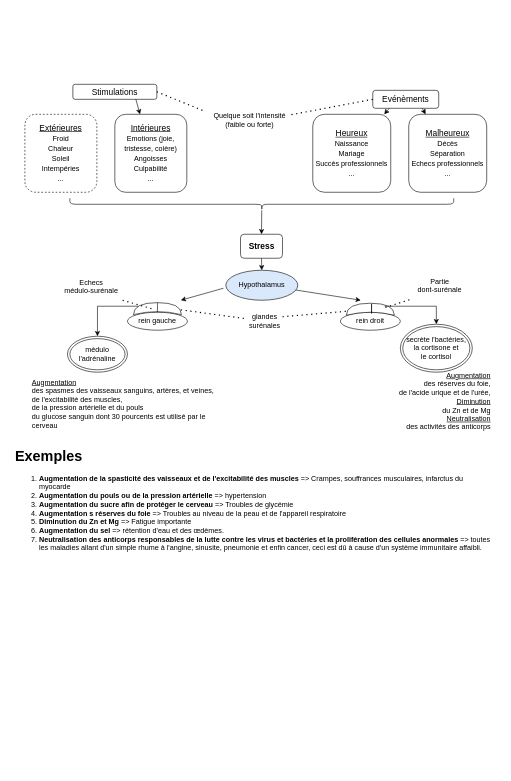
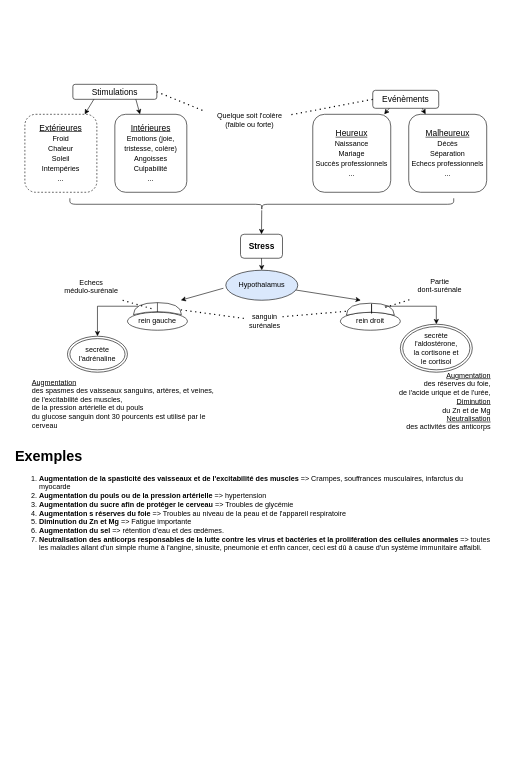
  <mxCell id="0" />
  <mxCell id="1" parent="0" />
  <mxCell id="2" value="&lt;font style=&quot;font-size: 14px;&quot;&gt;&lt;b&gt;Stress&lt;/b&gt;&lt;/font&gt;" style="rounded=1;whiteSpace=wrap;html=1;" vertex="1" parent="1"><mxGeometry x="400.5" y="390" width="70" height="40" as="geometry" /></mxCell>
  <mxCell id="3" value="Stimulations" style="rounded=1;whiteSpace=wrap;html=1;fontSize=14;" vertex="1" parent="1"><mxGeometry x="121" y="140" width="140" height="25" as="geometry" /></mxCell>
  <mxCell id="4" value="&lt;div&gt;&lt;u&gt;Extérieures&lt;/u&gt;&lt;/div&gt;&lt;div&gt;&lt;font style=&quot;font-size: 12px;&quot;&gt;Froid&lt;/font&gt;&lt;/div&gt;&lt;div&gt;&lt;font style=&quot;font-size: 12px;&quot;&gt;Chaleur&lt;/font&gt;&lt;/div&gt;&lt;div&gt;&lt;font style=&quot;font-size: 12px;&quot;&gt;Soleil&lt;/font&gt;&lt;/div&gt;&lt;div&gt;&lt;font style=&quot;font-size: 12px;&quot;&gt;Intempéries&lt;/font&gt;&lt;/div&gt;&lt;div&gt;&lt;font style=&quot;font-size: 12px;&quot;&gt;...&lt;br&gt;&lt;/font&gt;&lt;/div&gt;" style="rounded=1;whiteSpace=wrap;html=1;fontSize=14;dashed=1;" vertex="1" parent="1"><mxGeometry x="41" y="190" width="120" height="130" as="geometry" /></mxCell>
  <mxCell id="5" value="&lt;div&gt;&lt;u&gt;Intérieures&lt;/u&gt;&lt;/div&gt;&lt;div&gt;&lt;font style=&quot;font-size: 12px;&quot;&gt;Emotions (joie, tristesse, colère)&lt;br&gt;&lt;/font&gt;&lt;/div&gt;&lt;div&gt;&lt;font style=&quot;font-size: 12px;&quot;&gt;Angoisses&lt;br&gt;&lt;/font&gt;&lt;/div&gt;&lt;div&gt;&lt;font style=&quot;font-size: 12px;&quot;&gt;Culpabilité&lt;/font&gt;&lt;/div&gt;&lt;div&gt;&lt;font style=&quot;font-size: 12px;&quot;&gt;...&lt;/font&gt;&lt;/div&gt;" style="rounded=1;whiteSpace=wrap;html=1;fontSize=14;" vertex="1" parent="1"><mxGeometry x="191" y="190" width="120" height="130" as="geometry" /></mxCell>
+ <mxCell id="6" value="" style="endArrow=classic;html=1;rounded=0;fontSize=12;exitX=0.25;exitY=1;exitDx=0;exitDy=0;" edge="1" parent="1" source="3" target="4"><mxGeometry width="50" height="50" relative="1" as="geometry"><mxPoint x="401" y="640" as="sourcePoint" /><mxPoint x="451" y="590" as="targetPoint" /></mxGeometry></mxCell>
  <mxCell id="7" value="" style="endArrow=classic;html=1;rounded=0;fontSize=12;exitX=0.75;exitY=1;exitDx=0;exitDy=0;" edge="1" parent="1" source="3" target="5"><mxGeometry width="50" height="50" relative="1" as="geometry"><mxPoint x="401" y="640" as="sourcePoint" /><mxPoint x="451" y="590" as="targetPoint" /></mxGeometry></mxCell>
  <mxCell id="8" value="Evénèments" style="rounded=1;whiteSpace=wrap;html=1;fontSize=14;" vertex="1" parent="1"><mxGeometry x="621" y="150" width="110" height="30" as="geometry" /></mxCell>
  <mxCell id="9" value="&lt;div&gt;&lt;u&gt;Heureux&lt;/u&gt;&lt;/div&gt;&lt;font style=&quot;font-size: 12px;&quot;&gt;Naissance&lt;/font&gt;&lt;br&gt;&lt;div&gt;&lt;font style=&quot;font-size: 12px;&quot;&gt;Mariage&lt;/font&gt;&lt;/div&gt;&lt;div&gt;&lt;font style=&quot;font-size: 12px;&quot;&gt;Succès professionnels&lt;/font&gt;&lt;/div&gt;&lt;div&gt;&lt;font style=&quot;font-size: 12px;&quot;&gt;...&lt;br&gt;&lt;/font&gt;&lt;/div&gt;" style="rounded=1;whiteSpace=wrap;html=1;fontSize=14;" vertex="1" parent="1"><mxGeometry x="521" y="190" width="130" height="130" as="geometry" /></mxCell>
  <mxCell id="10" value="&lt;div&gt;&lt;u&gt;Malheureux&lt;/u&gt;&lt;/div&gt;&lt;div&gt;&lt;font style=&quot;font-size: 12px;&quot;&gt;Décès&lt;/font&gt;&lt;/div&gt;&lt;div&gt;&lt;font style=&quot;font-size: 12px;&quot;&gt;Séparation&lt;/font&gt;&lt;/div&gt;&lt;div&gt;&lt;font style=&quot;font-size: 12px;&quot;&gt;Echecs professionnels&lt;br&gt;&lt;/font&gt;&lt;/div&gt;&lt;div&gt;&lt;font style=&quot;font-size: 12px;&quot;&gt;...&lt;/font&gt;&lt;/div&gt;" style="rounded=1;whiteSpace=wrap;html=1;fontSize=14;" vertex="1" parent="1"><mxGeometry x="681" y="190" width="130" height="130" as="geometry" /></mxCell>
  <mxCell id="11" value="" style="endArrow=classic;html=1;rounded=0;fontSize=12;exitX=0.25;exitY=1;exitDx=0;exitDy=0;" edge="1" parent="1" source="8" target="9"><mxGeometry width="50" height="50" relative="1" as="geometry"><mxPoint x="891" y="640" as="sourcePoint" /><mxPoint x="941" y="590" as="targetPoint" /></mxGeometry></mxCell>
  <mxCell id="12" value="" style="endArrow=classic;html=1;rounded=0;fontSize=12;exitX=0.75;exitY=1;exitDx=0;exitDy=0;" edge="1" parent="1" source="8" target="10"><mxGeometry width="50" height="50" relative="1" as="geometry"><mxPoint x="891" y="640" as="sourcePoint" /><mxPoint x="941" y="590" as="targetPoint" /></mxGeometry></mxCell>
  <mxCell id="13" value="" style="shape=curlyBracket;whiteSpace=wrap;html=1;rounded=1;flipH=1;fontSize=12;rotation=90;" vertex="1" parent="1"><mxGeometry x="426" y="20" width="20" height="640" as="geometry" /></mxCell>
  <mxCell id="14" value="" style="endArrow=classic;html=1;rounded=0;fontSize=12;entryX=0.5;entryY=0;entryDx=0;entryDy=0;" edge="1" parent="1" source="13" target="2"><mxGeometry width="50" height="50" relative="1" as="geometry"><mxPoint x="636" y="350" as="sourcePoint" /><mxPoint x="461" y="400" as="targetPoint" /></mxGeometry></mxCell>
  <mxCell id="15" value="" style="endArrow=none;dashed=1;html=1;dashPattern=1 3;strokeWidth=2;rounded=0;fontSize=12;entryX=0;entryY=0.5;entryDx=0;entryDy=0;entryPerimeter=0;exitX=1;exitY=0.5;exitDx=0;exitDy=0;" edge="1" parent="1" source="3"><mxGeometry width="50" height="50" relative="1" as="geometry"><mxPoint x="411" y="630" as="sourcePoint" /><mxPoint x="341" y="185" as="targetPoint" /></mxGeometry></mxCell>
  <mxCell id="16" value="" style="endArrow=none;dashed=1;html=1;dashPattern=1 3;strokeWidth=2;rounded=0;fontSize=12;entryX=0;entryY=0.5;entryDx=0;entryDy=0;exitX=1.031;exitY=0.58;exitDx=0;exitDy=0;exitPerimeter=0;" edge="1" parent="1" target="8"><mxGeometry width="50" height="50" relative="1" as="geometry"><mxPoint x="485.34" y="190.6" as="sourcePoint" /><mxPoint x="461" y="580" as="targetPoint" /></mxGeometry></mxCell>
  <mxCell id="17" value="Hypothalamus" style="ellipse;whiteSpace=wrap;html=1;fontSize=12;fillColor=#dae8fc;" vertex="1" parent="1"><mxGeometry x="376" y="450" width="120" height="50" as="geometry" /></mxCell>
  <mxCell id="18" value="" style="endArrow=classic;html=1;rounded=0;fontSize=12;exitX=0.5;exitY=1;exitDx=0;exitDy=0;entryX=0.5;entryY=0;entryDx=0;entryDy=0;" edge="1" parent="1" source="2" target="17"><mxGeometry width="50" height="50" relative="1" as="geometry"><mxPoint x="422" y="630" as="sourcePoint" /><mxPoint x="472" y="580" as="targetPoint" /></mxGeometry></mxCell>
  <mxCell id="19" value="rein gauche" style="ellipse;whiteSpace=wrap;html=1;fontSize=12;" vertex="1" parent="1"><mxGeometry x="212" y="520" width="100" height="30" as="geometry" /></mxCell>
  <mxCell id="20" value="" style="shape=xor;whiteSpace=wrap;html=1;fontSize=12;rotation=-90;" vertex="1" parent="1"><mxGeometry x="252" y="474" width="20" height="80" as="geometry" /></mxCell>
  <mxCell id="21" value="" style="endArrow=none;dashed=1;html=1;dashPattern=1 3;strokeWidth=2;rounded=0;fontSize=12;exitX=0.4;exitY=0.988;exitDx=0;exitDy=0;exitPerimeter=0;" edge="1" parent="1" source="20" target="25"><mxGeometry width="50" height="50" relative="1" as="geometry"><mxPoint x="292" y="520" as="sourcePoint" /><mxPoint x="376" y="532.374" as="targetPoint" /></mxGeometry></mxCell>
  <mxCell id="22" value="rein droit" style="ellipse;whiteSpace=wrap;html=1;fontSize=12;" vertex="1" parent="1"><mxGeometry x="567" y="520" width="100" height="30" as="geometry" /></mxCell>
  <mxCell id="23" value="" style="shape=xor;whiteSpace=wrap;html=1;fontSize=12;rotation=-90;" vertex="1" parent="1"><mxGeometry x="607" y="475" width="20" height="80" as="geometry" /></mxCell>
  <mxCell id="24" value="" style="endArrow=none;dashed=1;html=1;dashPattern=1 3;strokeWidth=2;rounded=0;fontSize=12;exitX=1;exitY=0.25;exitDx=0;exitDy=0;" edge="1" parent="1" source="25" target="23"><mxGeometry width="50" height="50" relative="1" as="geometry"><mxPoint x="506" y="532.614" as="sourcePoint" /><mxPoint x="612" y="510" as="targetPoint" /></mxGeometry></mxCell>
- <mxCell id="25" value="glandes surénales" style="text;html=1;strokeColor=none;fillColor=none;align=center;verticalAlign=middle;whiteSpace=wrap;rounded=0;fontSize=12;" vertex="1" parent="1"><mxGeometry x="410.5" y="520" width="60" height="30" as="geometry" /></mxCell>
- <mxCell id="26" value="&lt;div&gt;&lt;br&gt;&lt;/div&gt;&lt;div&gt;&lt;br&gt;&lt;/div&gt;&lt;div&gt;Quelque soit l'intensité&lt;/div&gt;&lt;div&gt;(faible ou forte)&lt;br&gt;&lt;/div&gt;" style="text;html=1;strokeColor=none;fillColor=none;align=center;verticalAlign=middle;whiteSpace=wrap;rounded=0;fontSize=12;" vertex="1" parent="1"><mxGeometry x="331" y="170" width="170" height="30" as="geometry" /></mxCell>
+ <mxCell id="25" value="sanguin surénales" style="text;html=1;strokeColor=none;fillColor=none;align=center;verticalAlign=middle;whiteSpace=wrap;rounded=0;fontSize=12;" vertex="1" parent="1"><mxGeometry x="410.5" y="520" width="60" height="30" as="geometry" /></mxCell>
+ <mxCell id="26" value="&lt;div&gt;&lt;br&gt;&lt;/div&gt;&lt;div&gt;&lt;br&gt;&lt;/div&gt;&lt;div&gt;Quelque soit l'colère&lt;/div&gt;&lt;div&gt;(faible ou forte)&lt;br&gt;&lt;/div&gt;" style="text;html=1;strokeColor=none;fillColor=none;align=center;verticalAlign=middle;whiteSpace=wrap;rounded=0;fontSize=12;" vertex="1" parent="1"><mxGeometry x="331" y="170" width="170" height="30" as="geometry" /></mxCell>
  <mxCell id="27" value="" style="endArrow=classic;html=1;rounded=0;fontSize=12;" edge="1" parent="1"><mxGeometry width="50" height="50" relative="1" as="geometry"><mxPoint x="372" y="480" as="sourcePoint" /><mxPoint x="301" y="500" as="targetPoint" /></mxGeometry></mxCell>
  <mxCell id="28" value="" style="endArrow=classic;html=1;rounded=0;fontSize=12;exitX=0.975;exitY=0.66;exitDx=0;exitDy=0;exitPerimeter=0;" edge="1" parent="1" source="17"><mxGeometry width="50" height="50" relative="1" as="geometry"><mxPoint x="422" y="630" as="sourcePoint" /><mxPoint x="601" y="500" as="targetPoint" /></mxGeometry></mxCell>
  <mxCell id="29" value="" style="endArrow=none;html=1;rounded=0;fontSize=12;exitX=1;exitY=0.5;exitDx=0;exitDy=0;exitPerimeter=0;" edge="1" parent="1" source="20" target="19"><mxGeometry width="50" height="50" relative="1" as="geometry"><mxPoint x="422" y="630" as="sourcePoint" /><mxPoint x="472" y="580" as="targetPoint" /><Array as="points"><mxPoint x="262" y="520" /></Array></mxGeometry></mxCell>
  <mxCell id="30" value="" style="endArrow=none;html=1;rounded=0;fontSize=12;exitX=1;exitY=0.5;exitDx=0;exitDy=0;exitPerimeter=0;" edge="1" parent="1"><mxGeometry width="50" height="50" relative="1" as="geometry"><mxPoint x="619" y="506" as="sourcePoint" /><mxPoint x="619" y="506" as="targetPoint" /><Array as="points"><mxPoint x="619" y="522" /></Array></mxGeometry></mxCell>
  <mxCell id="31" value="&lt;div&gt;Echecs &lt;br&gt;&lt;/div&gt;&lt;div&gt;médulo-surénale&lt;/div&gt;&lt;div&gt;&lt;br&gt;&lt;/div&gt;" style="text;html=1;strokeColor=none;fillColor=none;align=center;verticalAlign=middle;whiteSpace=wrap;rounded=0;fontSize=12;" vertex="1" parent="1"><mxGeometry x="92" y="470" width="120" height="30" as="geometry" /></mxCell>
  <mxCell id="32" value="" style="endArrow=none;dashed=1;html=1;dashPattern=1 3;strokeWidth=2;rounded=0;fontSize=12;exitX=0.5;exitY=0.375;exitDx=0;exitDy=0;exitPerimeter=0;" edge="1" parent="1" source="20" target="31"><mxGeometry width="50" height="50" relative="1" as="geometry"><mxPoint x="422" y="630" as="sourcePoint" /><mxPoint x="472" y="580" as="targetPoint" /></mxGeometry></mxCell>
  <mxCell id="33" value="&lt;div&gt;Partie &lt;br&gt;&lt;/div&gt;&lt;div&gt;dont-surénale&lt;/div&gt;&lt;div&gt;&lt;br&gt;&lt;/div&gt;" style="text;html=1;strokeColor=none;fillColor=none;align=center;verticalAlign=middle;whiteSpace=wrap;rounded=0;fontSize=12;" vertex="1" parent="1"><mxGeometry x="673" y="468" width="120" height="30" as="geometry" /></mxCell>
  <mxCell id="34" value="" style="endArrow=none;dashed=1;html=1;dashPattern=1 3;strokeWidth=2;rounded=0;fontSize=12;exitX=0.65;exitY=0.813;exitDx=0;exitDy=0;exitPerimeter=0;" edge="1" parent="1" target="33" source="23"><mxGeometry width="50" height="50" relative="1" as="geometry"><mxPoint x="833" y="512" as="sourcePoint" /><mxPoint x="1053" y="578" as="targetPoint" /></mxGeometry></mxCell>
  <mxCell id="35" value="" style="edgeStyle=segmentEdgeStyle;endArrow=classic;html=1;rounded=0;fontSize=12;exitX=0.7;exitY=0.1;exitDx=0;exitDy=0;exitPerimeter=0;" edge="1" parent="1" source="20" target="36"><mxGeometry width="50" height="50" relative="1" as="geometry"><mxPoint x="411" y="570" as="sourcePoint" /><mxPoint x="161" y="590" as="targetPoint" /></mxGeometry></mxCell>
- <mxCell id="36" value="médulo l'adrénaline" style="ellipse;shape=doubleEllipse;whiteSpace=wrap;html=1;fontSize=12;" vertex="1" parent="1"><mxGeometry x="112" y="560" width="100" height="60" as="geometry" /></mxCell>
+ <mxCell id="36" value="secrète l'adrénaline" style="ellipse;shape=doubleEllipse;whiteSpace=wrap;html=1;fontSize=12;" vertex="1" parent="1"><mxGeometry x="112" y="560" width="100" height="60" as="geometry" /></mxCell>
  <mxCell id="37" value="&lt;div align=&quot;left&quot;&gt;&lt;u&gt;Augmentation&lt;/u&gt; &lt;br&gt;&lt;/div&gt;&lt;div align=&quot;left&quot;&gt;des spasmes des vaisseaux sanguins, artères, et veines,&lt;/div&gt;&lt;div align=&quot;left&quot;&gt;de l'excitabilité des muscles,&lt;/div&gt;&lt;div align=&quot;left&quot;&gt;de la pression artérielle et du pouls&lt;/div&gt;&lt;div align=&quot;left&quot;&gt;du glucose sanguin dont 30 pourcents est utilisé par le cerveau&lt;br&gt;&lt;/div&gt;&lt;div align=&quot;left&quot;&gt;&lt;br&gt;&lt;/div&gt;" style="text;html=1;strokeColor=none;fillColor=none;align=left;verticalAlign=middle;whiteSpace=wrap;rounded=0;fontSize=12;" vertex="1" parent="1"><mxGeometry x="51" y="600" width="319" height="160" as="geometry" /></mxCell>
  <mxCell id="38" value="" style="edgeStyle=segmentEdgeStyle;endArrow=classic;html=1;rounded=0;fontSize=12;" edge="1" parent="1" target="39"><mxGeometry width="50" height="50" relative="1" as="geometry"><mxPoint x="641" y="510" as="sourcePoint" /><mxPoint x="696.5" y="600" as="targetPoint" /></mxGeometry></mxCell>
- <mxCell id="39" value="&lt;div&gt;secrète l'bactéries, &lt;br&gt;&lt;/div&gt;&lt;div&gt;la cortisone et &lt;br&gt;&lt;/div&gt;&lt;div&gt;le cortisol&lt;/div&gt;" style="ellipse;shape=doubleEllipse;whiteSpace=wrap;html=1;fontSize=12;" vertex="1" parent="1"><mxGeometry x="667" y="540" width="120" height="80" as="geometry" /></mxCell>
+ <mxCell id="39" value="&lt;div&gt;secrète l'aldostérone, &lt;br&gt;&lt;/div&gt;&lt;div&gt;la cortisone et &lt;br&gt;&lt;/div&gt;&lt;div&gt;le cortisol&lt;/div&gt;" style="ellipse;shape=doubleEllipse;whiteSpace=wrap;html=1;fontSize=12;" vertex="1" parent="1"><mxGeometry x="667" y="540" width="120" height="80" as="geometry" /></mxCell>
  <mxCell id="40" value="&lt;div align=&quot;right&quot;&gt;&lt;u&gt;Augmentation&lt;/u&gt; &lt;br&gt;&lt;/div&gt;&lt;div align=&quot;right&quot;&gt;des réserves du foie,&lt;/div&gt;&lt;div align=&quot;right&quot;&gt;de l'acide urique et de l'urée,&lt;/div&gt;&lt;div align=&quot;right&quot;&gt;&lt;u&gt;Diminution&lt;/u&gt;&lt;br&gt;&lt;/div&gt;&lt;div align=&quot;right&quot;&gt;du Zn et de Mg&lt;br&gt;&lt;/div&gt;&lt;div align=&quot;right&quot;&gt;&lt;u&gt;Neutralisation&lt;/u&gt;&lt;/div&gt;&lt;div align=&quot;right&quot;&gt;des activités des anticorps&lt;br&gt;&lt;/div&gt;&lt;div align=&quot;right&quot;&gt;&lt;br&gt;&lt;/div&gt;" style="text;html=1;strokeColor=none;fillColor=none;align=right;verticalAlign=middle;whiteSpace=wrap;rounded=0;fontSize=12;" vertex="1" parent="1"><mxGeometry x="501" y="596" width="319" height="160" as="geometry" /></mxCell>
  <mxCell id="41" value="&lt;h1&gt;Exemples&lt;/h1&gt;&lt;ol&gt;&lt;li&gt;&lt;b&gt;Augmentation de la spasticité des vaisseaux et de l'excitabilité des muscles&lt;/b&gt; =&amp;gt; Crampes, souffrances musculaires, infarctus du myocarde&lt;/li&gt;&lt;li&gt;&lt;b&gt;Augmentation du pouls ou de la pression artérielle&lt;/b&gt; =&amp;gt; hypertension&lt;/li&gt;&lt;li&gt;&lt;b&gt;Augmentation du sucre afin de protéger le cerveau&lt;/b&gt; =&amp;gt; Troubles de glycémie&lt;/li&gt;&lt;li&gt;&lt;b&gt;Augmentation s réserves du foie&lt;/b&gt; =&amp;gt; Troubles au niveau de la peau et de l'appareil respiratoire&lt;/li&gt;&lt;li&gt;&lt;b&gt;Diminution du Zn et Mg&lt;/b&gt; =&amp;gt; Fatigue importante&lt;/li&gt;&lt;li&gt;&lt;b&gt;Augmentation du sel&lt;/b&gt; =&amp;gt; rétention d'eau et des œdèmes.&lt;/li&gt;&lt;li&gt;&lt;b&gt;Neutralisation des anticorps responsables de la lutte contre les virus et bactéries et la prolifération des cellules anormales&lt;/b&gt; =&amp;gt; toutes les maladies allant d'un simple rhume à l'angine, sinusite, pneumonie et enfin cancer, ceci est dû à cause d'un système immunitaire affaibli.&lt;br&gt;&lt;/li&gt;&lt;/ol&gt;" style="text;html=1;strokeColor=none;fillColor=none;spacing=5;spacingTop=-20;whiteSpace=wrap;overflow=hidden;rounded=0;fontSize=12;" vertex="1" parent="1"><mxGeometry x="20" y="740" width="810" height="540" as="geometry" /></mxCell>
